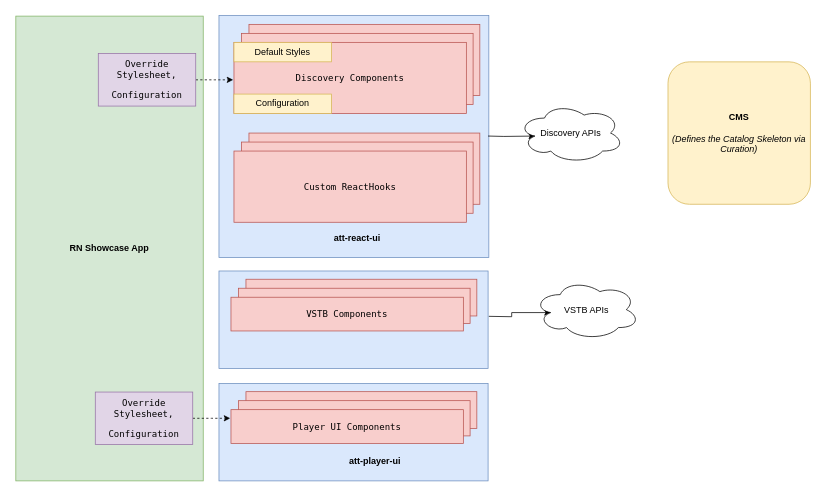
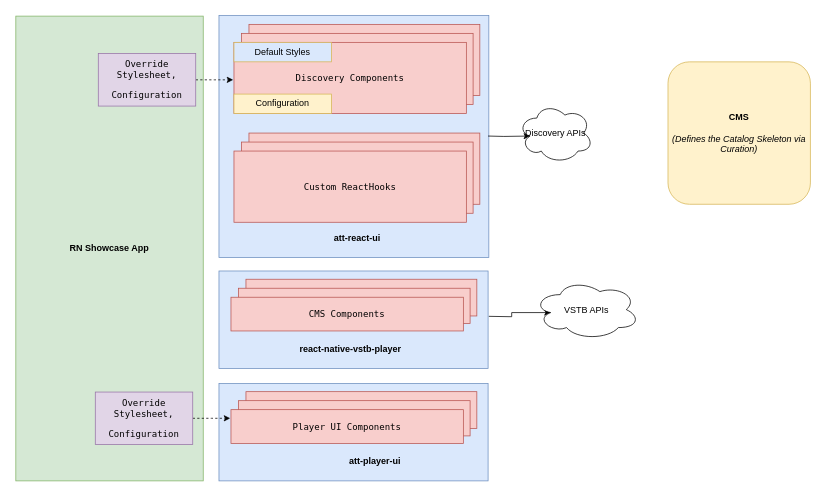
  <mxCell id="0" />
  <mxCell id="1" parent="0" />
  <mxCell id="2" value="" style="group" parent="1" vertex="1" connectable="0"><mxGeometry x="441" y="32" width="210" height="311" as="geometry" /></mxCell>
  <mxCell id="3" value="" style="rounded=0;whiteSpace=wrap;html=1;fillColor=#dae8fc;strokeColor=#6c8ebf;" vertex="1" parent="2"><mxGeometry x="-150" y="-12" width="360" height="323" as="geometry" /></mxCell>
  <mxCell id="4" value="&lt;pre&gt;Discovery Components&lt;/pre&gt;" style="whiteSpace=wrap;html=1;fillColor=#f8cecc;strokeColor=#b85450;" parent="2" vertex="1"><mxGeometry x="-110" width="308" height="95" as="geometry" /></mxCell>
  <mxCell id="5" value="&lt;pre&gt;Discovery Components&lt;/pre&gt;" style="whiteSpace=wrap;html=1;fillColor=#f8cecc;strokeColor=#b85450;" parent="2" vertex="1"><mxGeometry x="-120" y="12" width="309" height="95" as="geometry" /></mxCell>
  <mxCell id="6" value="&lt;pre&gt;Discovery Components&lt;/pre&gt;" style="whiteSpace=wrap;html=1;fillColor=#f8cecc;strokeColor=#b85450;" parent="2" vertex="1"><mxGeometry x="-130" y="24" width="310" height="95" as="geometry" /></mxCell>
- <mxCell id="7" value="Default Styles&lt;br&gt;" style="whiteSpace=wrap;html=1;fillColor=#fff2cc;strokeColor=#d6b656;" vertex="1" parent="2"><mxGeometry x="-130" y="24" width="130" height="26" as="geometry" /></mxCell>
+ <mxCell id="7" value="Default Styles&lt;br&gt;" style="whiteSpace=wrap;html=1;fillColor=#dae8fc;strokeColor=#d6b656;" vertex="1" parent="2"><mxGeometry x="-130" y="24" width="130" height="26" as="geometry" /></mxCell>
  <mxCell id="8" value="Configuration" style="whiteSpace=wrap;html=1;fillColor=#fff2cc;strokeColor=#d6b656;" vertex="1" parent="2"><mxGeometry x="-130" y="93" width="130" height="26" as="geometry" /></mxCell>
  <mxCell id="9" style="edgeStyle=orthogonalEdgeStyle;rounded=0;orthogonalLoop=1;jettySize=auto;html=1;exitX=1;exitY=0.5;exitDx=0;exitDy=0;entryX=0.16;entryY=0.55;entryDx=0;entryDy=0;entryPerimeter=0;" parent="1" target="14" edge="1"><mxGeometry relative="1" as="geometry"><mxPoint x="650" y="181" as="sourcePoint" /></mxGeometry></mxCell>
  <mxCell id="10" value="&lt;b&gt;RN Showcase App&lt;/b&gt;" style="rounded=0;whiteSpace=wrap;html=1;fillColor=#d5e8d4;strokeColor=#82b366;" parent="1" vertex="1"><mxGeometry x="20" y="21" width="250" height="620" as="geometry" /></mxCell>
  <mxCell id="11" value="&lt;b&gt;att-react-ui&lt;/b&gt;" style="text;html=1;strokeColor=none;fillColor=none;align=center;verticalAlign=middle;whiteSpace=wrap;rounded=0;" parent="1" vertex="1"><mxGeometry x="417.5" y="307" width="115" height="20" as="geometry" /></mxCell>
  <mxCell id="12" style="edgeStyle=orthogonalEdgeStyle;rounded=0;orthogonalLoop=1;jettySize=auto;html=1;exitX=1;exitY=0.5;exitDx=0;exitDy=0;entryX=0;entryY=0.5;entryDx=0;entryDy=0;dashed=1;" parent="1" source="13" edge="1"><mxGeometry relative="1" as="geometry"><mxPoint x="310" y="106" as="targetPoint" /></mxGeometry></mxCell>
  <mxCell id="13" value="&lt;pre&gt;Override&lt;br&gt;Stylesheet,&lt;/pre&gt;&lt;pre&gt;Configuration&lt;/pre&gt;" style="whiteSpace=wrap;html=1;fillColor=#e1d5e7;strokeColor=#9673a6;" parent="1" vertex="1"><mxGeometry x="130" y="71" width="130" height="70" as="geometry" /></mxCell>
- <mxCell id="14" value="Discovery APIs" style="ellipse;shape=cloud;whiteSpace=wrap;html=1;" parent="1" vertex="1"><mxGeometry x="690" y="137" width="141" height="80" as="geometry" /></mxCell>
+ <mxCell id="14" value="Discovery APIs" style="ellipse;shape=cloud;whiteSpace=wrap;html=1;" parent="1" vertex="1"><mxGeometry x="690" y="137" width="100" height="80" as="geometry" /></mxCell>
  <mxCell id="15" value="&lt;b&gt;CMS&lt;/b&gt;&lt;br&gt;&lt;br&gt;&lt;i&gt;(Defines the Catalog Skeleton via Curation)&lt;/i&gt;&lt;br&gt;" style="whiteSpace=wrap;html=1;aspect=fixed;fillColor=#fff2cc;strokeColor=#d6b656;rounded=1;" parent="1" vertex="1"><mxGeometry x="890" y="82" width="190" height="190" as="geometry" /></mxCell>
  <mxCell id="16" style="edgeStyle=orthogonalEdgeStyle;rounded=0;orthogonalLoop=1;jettySize=auto;html=1;exitX=0.5;exitY=1;exitDx=0;exitDy=0;" parent="1" edge="1"><mxGeometry relative="1" as="geometry"><mxPoint x="365" y="291" as="sourcePoint" /><mxPoint x="365" y="291" as="targetPoint" /></mxGeometry></mxCell>
  <mxCell id="17" value="&lt;pre&gt;Discovery Components&lt;/pre&gt;" style="whiteSpace=wrap;html=1;fillColor=#f8cecc;strokeColor=#b85450;" vertex="1" parent="1"><mxGeometry x="331" y="177" width="308" height="95" as="geometry" /></mxCell>
  <mxCell id="18" value="&lt;pre&gt;Discovery Components&lt;/pre&gt;" style="whiteSpace=wrap;html=1;fillColor=#f8cecc;strokeColor=#b85450;" vertex="1" parent="1"><mxGeometry x="321" y="189" width="309" height="95" as="geometry" /></mxCell>
  <mxCell id="19" value="&lt;pre&gt;Custom ReactHooks&lt;/pre&gt;" style="whiteSpace=wrap;html=1;fillColor=#f8cecc;strokeColor=#b85450;" vertex="1" parent="1"><mxGeometry x="311" y="201" width="310" height="95" as="geometry" /></mxCell>
  <mxCell id="20" value="" style="whiteSpace=wrap;html=1;fillColor=#dae8fc;strokeColor=#6c8ebf;" vertex="1" parent="1"><mxGeometry x="291" y="361" width="359" height="130" as="geometry" /></mxCell>
+ <mxCell id="21" value="react-native-vstb-player&lt;br&gt;" style="text;html=1;fontStyle=1" vertex="1" parent="1"><mxGeometry x="396.5" y="451" width="139" height="30" as="geometry" /></mxCell>
  <mxCell id="22" value="&lt;pre&gt;Discovery Components&lt;/pre&gt;" style="whiteSpace=wrap;html=1;fillColor=#f8cecc;strokeColor=#b85450;" vertex="1" parent="1"><mxGeometry x="327" y="372" width="308" height="49" as="geometry" /></mxCell>
  <mxCell id="23" value="&lt;pre&gt;&lt;br&gt;&lt;/pre&gt;" style="whiteSpace=wrap;html=1;fillColor=#f8cecc;strokeColor=#b85450;" vertex="1" parent="1"><mxGeometry x="317" y="384" width="309" height="47" as="geometry" /></mxCell>
- <mxCell id="24" value="&lt;pre&gt;VSTB Components&lt;/pre&gt;" style="whiteSpace=wrap;html=1;fillColor=#f8cecc;strokeColor=#b85450;" vertex="1" parent="1"><mxGeometry x="307" y="396" width="310" height="45" as="geometry" /></mxCell>
+ <mxCell id="24" value="&lt;pre&gt;CMS Components&lt;/pre&gt;" style="whiteSpace=wrap;html=1;fillColor=#f8cecc;strokeColor=#b85450;" vertex="1" parent="1"><mxGeometry x="307" y="396" width="310" height="45" as="geometry" /></mxCell>
  <mxCell id="25" value="" style="whiteSpace=wrap;html=1;fillColor=#dae8fc;strokeColor=#6c8ebf;" vertex="1" parent="1"><mxGeometry x="291" y="511" width="359" height="130" as="geometry" /></mxCell>
  <mxCell id="26" value="att-player-ui" style="text;html=1;fontStyle=1" vertex="1" parent="1"><mxGeometry x="463" y="601" width="74" height="30" as="geometry" /></mxCell>
  <mxCell id="27" value="&lt;pre&gt;Discovery Components&lt;/pre&gt;" style="whiteSpace=wrap;html=1;fillColor=#f8cecc;strokeColor=#b85450;" vertex="1" parent="1"><mxGeometry x="327" y="522" width="308" height="49" as="geometry" /></mxCell>
  <mxCell id="28" value="&lt;pre&gt;&lt;br&gt;&lt;/pre&gt;" style="whiteSpace=wrap;html=1;fillColor=#f8cecc;strokeColor=#b85450;" vertex="1" parent="1"><mxGeometry x="317" y="534" width="309" height="47" as="geometry" /></mxCell>
  <mxCell id="29" value="&lt;pre&gt;Player UI Components&lt;/pre&gt;" style="whiteSpace=wrap;html=1;fillColor=#f8cecc;strokeColor=#b85450;" vertex="1" parent="1"><mxGeometry x="307" y="546" width="310" height="45" as="geometry" /></mxCell>
  <mxCell id="30" style="edgeStyle=orthogonalEdgeStyle;rounded=0;orthogonalLoop=1;jettySize=auto;html=1;exitX=1;exitY=0.5;exitDx=0;exitDy=0;entryX=0;entryY=0.5;entryDx=0;entryDy=0;dashed=1;" edge="1" parent="1" source="31"><mxGeometry relative="1" as="geometry"><mxPoint x="306" y="557.5" as="targetPoint" /></mxGeometry></mxCell>
  <mxCell id="31" value="&lt;pre&gt;Override&lt;br&gt;Stylesheet,&lt;/pre&gt;&lt;pre&gt;Configuration&lt;/pre&gt;" style="whiteSpace=wrap;html=1;fillColor=#e1d5e7;strokeColor=#9673a6;" vertex="1" parent="1"><mxGeometry x="126" y="522.5" width="130" height="70" as="geometry" /></mxCell>
  <mxCell id="32" style="edgeStyle=orthogonalEdgeStyle;rounded=0;orthogonalLoop=1;jettySize=auto;html=1;exitX=1;exitY=0.5;exitDx=0;exitDy=0;entryX=0.16;entryY=0.55;entryDx=0;entryDy=0;entryPerimeter=0;" edge="1" parent="1" target="33"><mxGeometry relative="1" as="geometry"><mxPoint x="651" y="421.5" as="sourcePoint" /></mxGeometry></mxCell>
  <mxCell id="33" value="VSTB APIs" style="ellipse;shape=cloud;whiteSpace=wrap;html=1;" vertex="1" parent="1"><mxGeometry x="711" y="372.5" width="141" height="80" as="geometry" /></mxCell>
